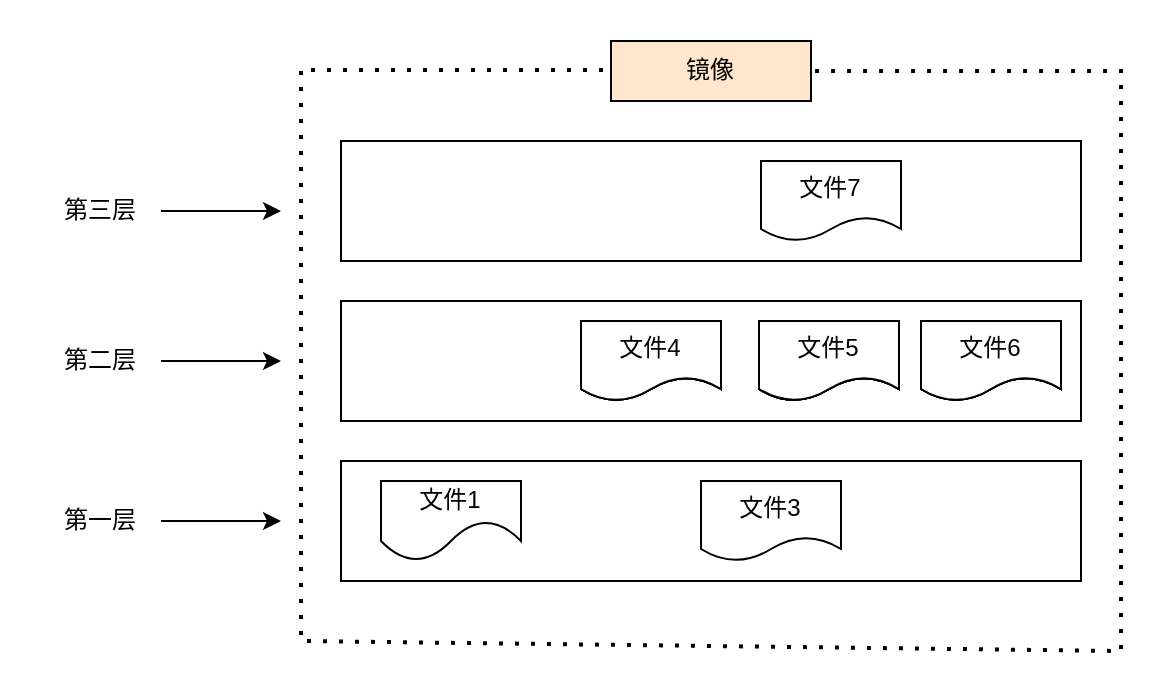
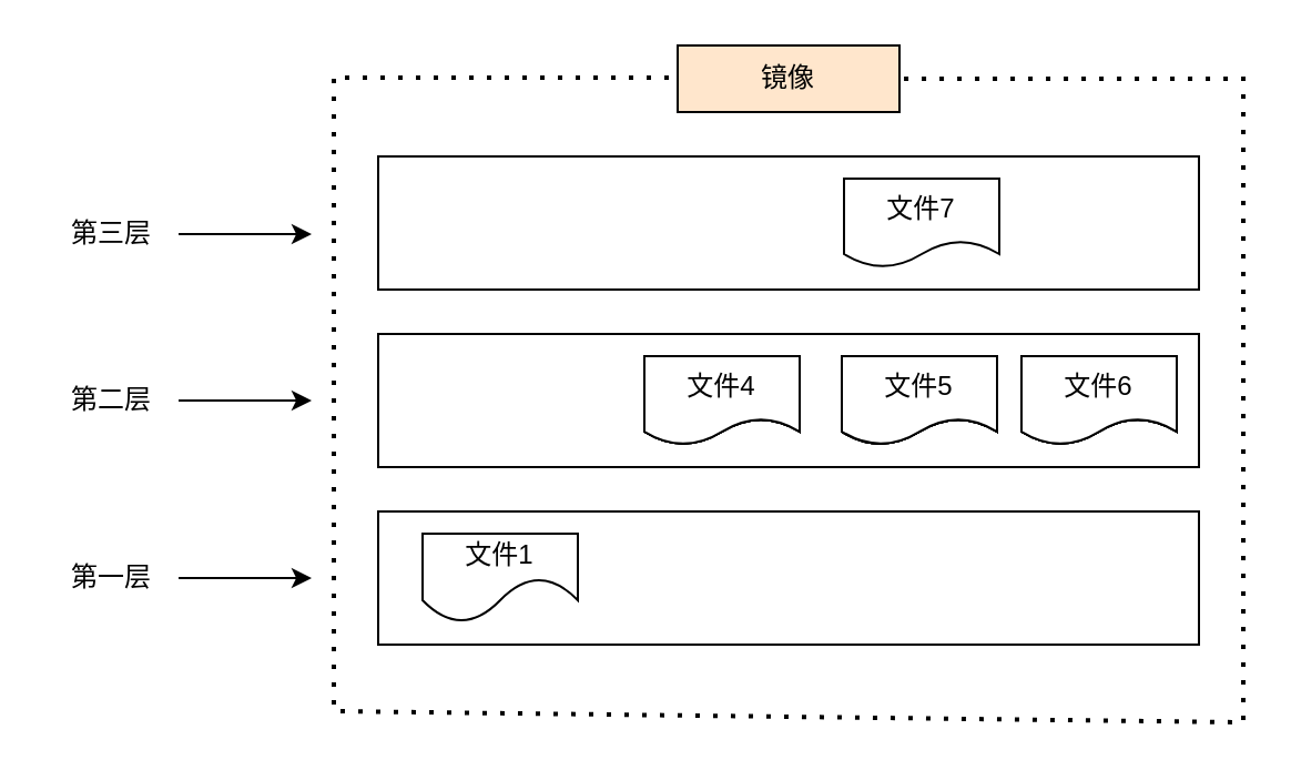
  <mxCell id="0" />
  <mxCell id="1" parent="0" />
  <mxCell id="2" value="镜像" style="rounded=0;whiteSpace=wrap;html=1;fillColor=#ffe6cc;" vertex="1" parent="1"><mxGeometry x="305" y="20" width="100" height="30" as="geometry" /></mxCell>
  <mxCell id="3" value="" style="rounded=0;whiteSpace=wrap;html=1;" vertex="1" parent="1"><mxGeometry x="170" y="70" width="370" height="60" as="geometry" /></mxCell>
  <mxCell id="4" value="文件7" style="shape=document;whiteSpace=wrap;html=1;boundedLbl=1;" vertex="1" parent="1"><mxGeometry x="380" y="80" width="70" height="40" as="geometry" /></mxCell>
  <mxCell id="5" value="" style="rounded=0;whiteSpace=wrap;html=1;" vertex="1" parent="1"><mxGeometry x="170" y="150" width="370" height="60" as="geometry" /></mxCell>
  <mxCell id="6" value="" style="rounded=0;whiteSpace=wrap;html=1;" vertex="1" parent="1"><mxGeometry x="170" y="230" width="370" height="60" as="geometry" /></mxCell>
  <mxCell id="7" value="文件7" style="shape=document;whiteSpace=wrap;html=1;boundedLbl=1;" vertex="1" parent="1"><mxGeometry x="379" y="160" width="70" height="40" as="geometry" /></mxCell>
  <mxCell id="8" value="文件7" style="shape=document;whiteSpace=wrap;html=1;boundedLbl=1;" vertex="1" parent="1"><mxGeometry x="290" y="160" width="70" height="40" as="geometry" /></mxCell>
  <mxCell id="9" value="文件7" style="shape=document;whiteSpace=wrap;html=1;boundedLbl=1;" vertex="1" parent="1"><mxGeometry x="460" y="160" width="70" height="40" as="geometry" /></mxCell>
  <mxCell id="10" value="文件7" style="shape=document;whiteSpace=wrap;html=1;boundedLbl=1;" vertex="1" parent="1"><mxGeometry x="460" y="160" width="70" height="40" as="geometry" /></mxCell>
  <mxCell id="11" value="文件7" style="shape=document;whiteSpace=wrap;html=1;boundedLbl=1;" vertex="1" parent="1"><mxGeometry x="460" y="160" width="70" height="40" as="geometry" /></mxCell>
  <mxCell id="12" value="文件7" style="shape=document;whiteSpace=wrap;html=1;boundedLbl=1;" vertex="1" parent="1"><mxGeometry x="460" y="160" width="70" height="40" as="geometry" /></mxCell>
  <mxCell id="13" value="文件7" style="shape=document;whiteSpace=wrap;html=1;boundedLbl=1;" vertex="1" parent="1"><mxGeometry x="290" y="160" width="70" height="40" as="geometry" /></mxCell>
  <mxCell id="14" value="文件7" style="shape=document;whiteSpace=wrap;html=1;boundedLbl=1;" vertex="1" parent="1"><mxGeometry x="379" y="160" width="70" height="40" as="geometry" /></mxCell>
  <mxCell id="15" value="文件7" style="shape=document;whiteSpace=wrap;html=1;boundedLbl=1;" vertex="1" parent="1"><mxGeometry x="290" y="160" width="70" height="40" as="geometry" /></mxCell>
  <mxCell id="16" value="文件7" style="shape=document;whiteSpace=wrap;html=1;boundedLbl=1;" vertex="1" parent="1"><mxGeometry x="379" y="160" width="70" height="40" as="geometry" /></mxCell>
  <mxCell id="17" value="文件7" style="shape=document;whiteSpace=wrap;html=1;boundedLbl=1;" vertex="1" parent="1"><mxGeometry x="290" y="160" width="70" height="40" as="geometry" /></mxCell>
  <mxCell id="18" value="文件7" style="shape=document;whiteSpace=wrap;html=1;boundedLbl=1;" vertex="1" parent="1"><mxGeometry x="379" y="160" width="70" height="40" as="geometry" /></mxCell>
  <mxCell id="19" value="文件4" style="shape=document;whiteSpace=wrap;html=1;boundedLbl=1;" vertex="1" parent="1"><mxGeometry x="290" y="160" width="70" height="40" as="geometry" /></mxCell>
  <mxCell id="20" value="文件7" style="shape=document;whiteSpace=wrap;html=1;boundedLbl=1;" vertex="1" parent="1"><mxGeometry x="379" y="160" width="70" height="40" as="geometry" /></mxCell>
  <mxCell id="21" value="文件6" style="shape=document;whiteSpace=wrap;html=1;boundedLbl=1;" vertex="1" parent="1"><mxGeometry x="460" y="160" width="70" height="40" as="geometry" /></mxCell>
  <mxCell id="22" value="文件5" style="shape=document;whiteSpace=wrap;html=1;boundedLbl=1;" vertex="1" parent="1"><mxGeometry x="379" y="160" width="70" height="40" as="geometry" /></mxCell>
  <mxCell id="23" value="文件1" style="shape=document;whiteSpace=wrap;html=1;boundedLbl=1;size=0.5;" vertex="1" parent="1"><mxGeometry x="190" y="240" width="70" height="40" as="geometry" /></mxCell>
- <mxCell id="24" value="文件3" style="shape=document;whiteSpace=wrap;html=1;boundedLbl=1;" vertex="1" parent="1"><mxGeometry x="350" y="240" width="70" height="40" as="geometry" /></mxCell>
  <mxCell id="25" value="" style="endArrow=none;dashed=1;html=1;dashPattern=1 3;strokeWidth=2;rounded=0;" edge="1" parent="1"><mxGeometry width="50" height="50" relative="1" as="geometry"><mxPoint x="155" y="34.5" as="sourcePoint" /><mxPoint x="305" y="34.5" as="targetPoint" /></mxGeometry></mxCell>
  <mxCell id="26" value="" style="endArrow=none;dashed=1;html=1;dashPattern=1 3;strokeWidth=2;rounded=0;entryX=1;entryY=0.5;entryDx=0;entryDy=0;" edge="1" parent="1" target="2"><mxGeometry width="50" height="50" relative="1" as="geometry"><mxPoint x="150" y="35" as="sourcePoint" /><mxPoint x="300" y="35" as="targetPoint" /><Array as="points"><mxPoint x="150" y="320" /><mxPoint x="560" y="325" /><mxPoint x="560" y="35" /></Array></mxGeometry></mxCell>
  <mxCell id="27" style="edgeStyle=none;rounded=0;orthogonalLoop=1;jettySize=auto;html=1;" edge="1" parent="1" source="28"><mxGeometry relative="1" as="geometry"><mxPoint x="140" y="105" as="targetPoint" /></mxGeometry></mxCell>
  <mxCell id="28" value="第三层" style="text;html=1;strokeColor=none;fillColor=none;align=center;verticalAlign=middle;whiteSpace=wrap;rounded=0;" vertex="1" parent="1"><mxGeometry x="20" y="90" width="60" height="30" as="geometry" /></mxCell>
  <mxCell id="29" style="edgeStyle=none;rounded=0;orthogonalLoop=1;jettySize=auto;html=1;exitX=1;exitY=0.5;exitDx=0;exitDy=0;" edge="1" parent="1" source="30"><mxGeometry relative="1" as="geometry"><mxPoint x="140" y="180" as="targetPoint" /></mxGeometry></mxCell>
  <mxCell id="30" value="第二层" style="text;html=1;strokeColor=none;fillColor=none;align=center;verticalAlign=middle;whiteSpace=wrap;rounded=0;" vertex="1" parent="1"><mxGeometry x="20" y="165" width="60" height="30" as="geometry" /></mxCell>
  <mxCell id="31" style="edgeStyle=none;rounded=0;orthogonalLoop=1;jettySize=auto;html=1;exitX=1;exitY=0.5;exitDx=0;exitDy=0;" edge="1" parent="1" source="32"><mxGeometry relative="1" as="geometry"><mxPoint x="140" y="260" as="targetPoint" /></mxGeometry></mxCell>
  <mxCell id="32" value="第一层" style="text;html=1;strokeColor=none;fillColor=none;align=center;verticalAlign=middle;whiteSpace=wrap;rounded=0;" vertex="1" parent="1"><mxGeometry x="20" y="245" width="60" height="30" as="geometry" /></mxCell>
